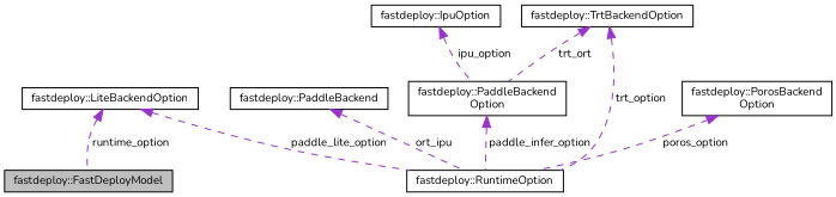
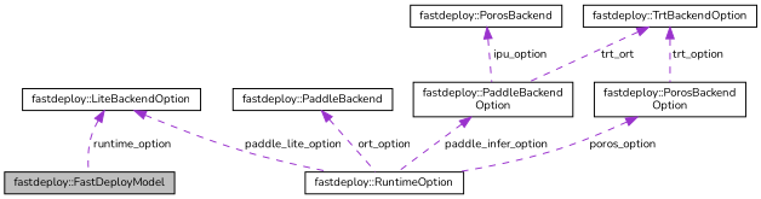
  digraph {
    fontname=Nunito
    rankdir=TB
    node [color=black fillcolor=white fontname=Nunito fontsize=10 shape=record style=filled]
    edge [color=darkorchid3 dir=back fontname=Nunito fontsize=10 labelfontname=Helvetica labelfontsize=10 style=dashed]
    n1 [fillcolor=grey75 fontcolor=black height=0.2 label="fastdeploy::FastDeployModel" width=0.4]
    n2 [height=0.2 label="fastdeploy::RuntimeOption" width=0.4]
    n3 [height=0.2 label="fastdeploy::PaddleBackend" width=0.4]
    n4 [height=0.2 label="fastdeploy::PaddleBackend\lOption" width=0.4]
-   n5 [height=0.2 label="fastdeploy::IpuOption" width=0.4]
+   n5 [height=0.2 label="fastdeploy::PorosBackend" width=0.4]
    n6 [height=0.2 label="fastdeploy::TrtBackendOption" width=0.4]
    n7 [height=0.2 label="fastdeploy::LiteBackendOption" width=0.4]
    n8 [height=0.2 label="fastdeploy::PorosBackend\lOption" width=0.4]
-   n3 -> n2 [label=" ort_ipu"]
+   n3 -> n2 [label=" ort_option"]
    n4 -> n2 [label=" paddle_infer_option"]
    n5 -> n4 [label=" ipu_option"]
-   n6 -> n2 [label=" trt_option"]
+   n6 -> n8 [label=" trt_option"]
    n6 -> n4 [label=" trt_ort"]
    n7 -> n1 [label=" runtime_option"]
    n7 -> n2 [label=" paddle_lite_option"]
    n8 -> n2 [label=" poros_option"]
  }
